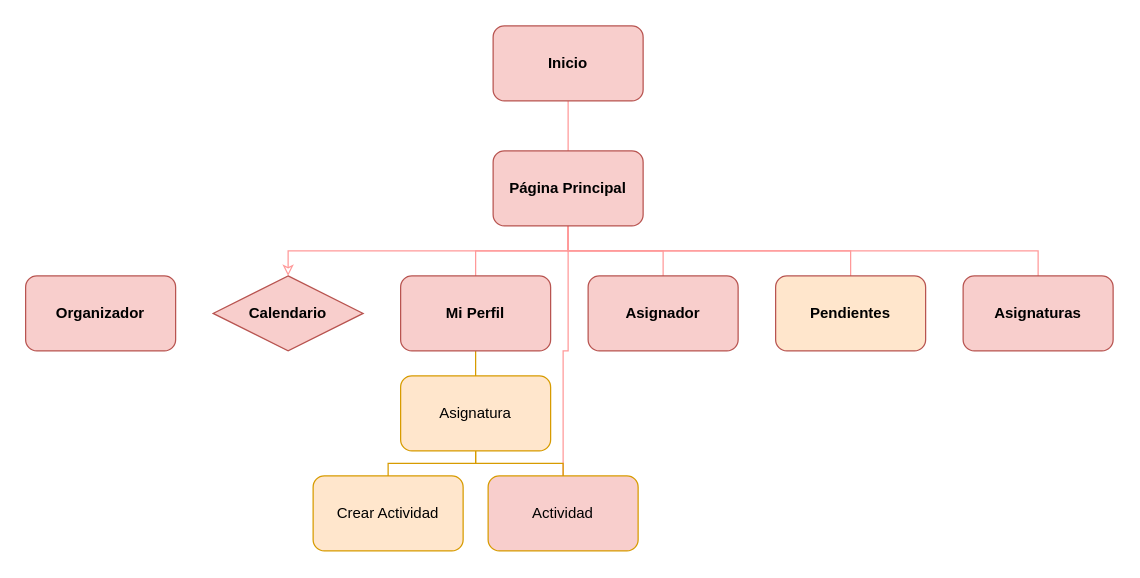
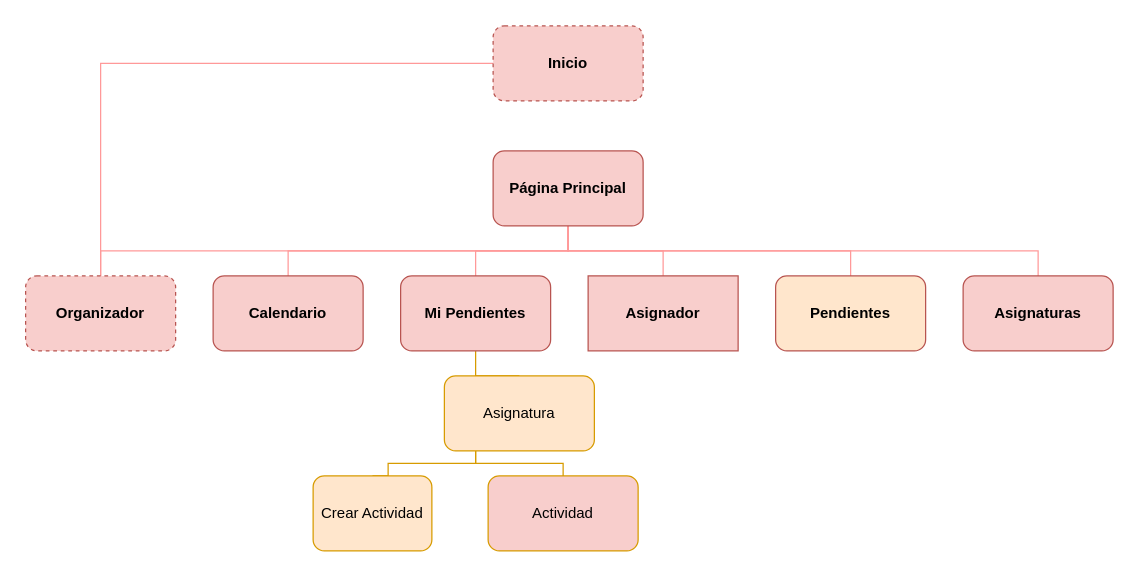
  <mxCell id="0" />
  <mxCell id="1" parent="0" />
- <mxCell id="2" style="edgeStyle=orthogonalEdgeStyle;rounded=0;orthogonalLoop=1;jettySize=auto;html=1;entryX=0.5;entryY=0;entryDx=0;entryDy=0;endArrow=none;endFill=0;strokeColor=#FF9999;" parent="1" source="3" target="10" edge="1"><mxGeometry relative="1" as="geometry" /></mxCell>
- <mxCell id="3" value="Inicio" style="rounded=1;whiteSpace=wrap;html=1;fillColor=#f8cecc;strokeColor=#b85450;fontStyle=1" parent="1" vertex="1"><mxGeometry x="394" y="20" width="120" height="60" as="geometry" /></mxCell>
- <mxCell id="4" style="edgeStyle=orthogonalEdgeStyle;rounded=0;orthogonalLoop=1;jettySize=auto;html=1;exitX=0.5;exitY=1;exitDx=0;exitDy=0;endArrow=none;endFill=0;strokeColor=#FF9999;" parent="1" source="10" target="21" edge="1"><mxGeometry relative="1" as="geometry" /></mxCell>
- <mxCell id="5" style="edgeStyle=orthogonalEdgeStyle;rounded=0;orthogonalLoop=1;jettySize=auto;html=1;entryX=0.5;entryY=0;entryDx=0;entryDy=0;exitX=0.5;exitY=1;exitDx=0;exitDy=0;endArrow=classic;endFill=0;strokeColor=#FF9999;" parent="1" source="10" target="12" edge="1"><mxGeometry relative="1" as="geometry" /></mxCell>
+ <mxCell id="2" style="edgeStyle=orthogonalEdgeStyle;rounded=0;orthogonalLoop=1;jettySize=auto;html=1;endArrow=none;endFill=0;strokeColor=#FF9999;" parent="1" source="3" target="11" edge="1"><mxGeometry relative="1" as="geometry" /></mxCell>
+ <mxCell id="3" value="Inicio" style="rounded=1;whiteSpace=wrap;html=1;fillColor=#f8cecc;strokeColor=#b85450;fontStyle=1;dashed=1;" parent="1" vertex="1"><mxGeometry x="394" y="20" width="120" height="60" as="geometry" /></mxCell>
+ <mxCell id="4" style="edgeStyle=orthogonalEdgeStyle;rounded=0;orthogonalLoop=1;jettySize=auto;html=1;exitX=0.5;exitY=1;exitDx=0;exitDy=0;endArrow=none;endFill=0;strokeColor=#FF9999;" parent="1" source="10" target="11" edge="1"><mxGeometry relative="1" as="geometry" /></mxCell>
+ <mxCell id="5" style="edgeStyle=orthogonalEdgeStyle;rounded=0;orthogonalLoop=1;jettySize=auto;html=1;entryX=0.5;entryY=0;entryDx=0;entryDy=0;exitX=0.5;exitY=1;exitDx=0;exitDy=0;endArrow=none;endFill=0;strokeColor=#FF9999;" parent="1" source="10" target="12" edge="1"><mxGeometry relative="1" as="geometry" /></mxCell>
  <mxCell id="6" style="edgeStyle=orthogonalEdgeStyle;rounded=0;orthogonalLoop=1;jettySize=auto;html=1;endArrow=none;endFill=0;strokeColor=#FF9999;" parent="1" source="10" target="14" edge="1"><mxGeometry relative="1" as="geometry" /></mxCell>
  <mxCell id="7" style="edgeStyle=orthogonalEdgeStyle;rounded=0;orthogonalLoop=1;jettySize=auto;html=1;entryX=0.5;entryY=0;entryDx=0;entryDy=0;endArrow=none;endFill=0;strokeColor=#FF9999;" parent="1" source="10" target="15" edge="1"><mxGeometry relative="1" as="geometry" /></mxCell>
  <mxCell id="8" style="edgeStyle=orthogonalEdgeStyle;rounded=0;orthogonalLoop=1;jettySize=auto;html=1;entryX=0.5;entryY=0;entryDx=0;entryDy=0;exitX=0.5;exitY=1;exitDx=0;exitDy=0;endArrow=none;endFill=0;strokeColor=#FF9999;" parent="1" source="10" target="16" edge="1"><mxGeometry relative="1" as="geometry" /></mxCell>
  <mxCell id="9" style="edgeStyle=orthogonalEdgeStyle;rounded=0;orthogonalLoop=1;jettySize=auto;html=1;entryX=0.5;entryY=0;entryDx=0;entryDy=0;exitX=0.5;exitY=1;exitDx=0;exitDy=0;endArrow=none;endFill=0;strokeColor=#FF9999;" parent="1" source="10" target="17" edge="1"><mxGeometry relative="1" as="geometry" /></mxCell>
  <mxCell id="10" value="Página Principal" style="rounded=1;whiteSpace=wrap;html=1;fillColor=#f8cecc;strokeColor=#b85450;fontStyle=1" parent="1" vertex="1"><mxGeometry x="394" y="120" width="120" height="60" as="geometry" /></mxCell>
- <mxCell id="11" value="Organizador" style="rounded=1;whiteSpace=wrap;html=1;fillColor=#f8cecc;strokeColor=#b85450;fontStyle=1" parent="1" vertex="1"><mxGeometry x="20" y="220" width="120" height="60" as="geometry" /></mxCell>
- <mxCell id="12" value="Calendario" style="rhombus;whiteSpace=wrap;html=1;fillColor=#f8cecc;strokeColor=#b85450;fontStyle=1;" parent="1" vertex="1"><mxGeometry x="170" y="220" width="120" height="60" as="geometry" /></mxCell>
+ <mxCell id="11" value="Organizador" style="rounded=1;whiteSpace=wrap;html=1;fillColor=#f8cecc;strokeColor=#b85450;fontStyle=1;dashed=1;" parent="1" vertex="1"><mxGeometry x="20" y="220" width="120" height="60" as="geometry" /></mxCell>
+ <mxCell id="12" value="Calendario" style="rounded=1;whiteSpace=wrap;html=1;fillColor=#f8cecc;strokeColor=#b85450;fontStyle=1" parent="1" vertex="1"><mxGeometry x="170" y="220" width="120" height="60" as="geometry" /></mxCell>
  <mxCell id="13" style="edgeStyle=orthogonalEdgeStyle;rounded=0;orthogonalLoop=1;jettySize=auto;html=1;endArrow=none;endFill=0;strokeColor=#D79B00;" parent="1" source="14" target="20" edge="1"><mxGeometry relative="1" as="geometry" /></mxCell>
- <mxCell id="14" value="Mi Perfil" style="rounded=1;whiteSpace=wrap;html=1;fillColor=#f8cecc;strokeColor=#b85450;fontStyle=1" parent="1" vertex="1"><mxGeometry x="320" y="220" width="120" height="60" as="geometry" /></mxCell>
- <mxCell id="15" value="Asignador" style="rounded=1;whiteSpace=wrap;html=1;fillColor=#f8cecc;strokeColor=#b85450;fontStyle=1" parent="1" vertex="1"><mxGeometry x="470" y="220" width="120" height="60" as="geometry" /></mxCell>
+ <mxCell id="14" value="Mi Pendientes" style="rounded=1;whiteSpace=wrap;html=1;fillColor=#f8cecc;strokeColor=#b85450;fontStyle=1" parent="1" vertex="1"><mxGeometry x="320" y="220" width="120" height="60" as="geometry" /></mxCell>
+ <mxCell id="15" value="Asignador" style="whiteSpace=wrap;html=1;fillColor=#f8cecc;strokeColor=#b85450;fontStyle=1;rounded=0;" parent="1" vertex="1"><mxGeometry x="470" y="220" width="120" height="60" as="geometry" /></mxCell>
  <mxCell id="16" value="Pendientes" style="rounded=1;whiteSpace=wrap;html=1;fillColor=#ffe6cc;strokeColor=#b85450;fontStyle=1;" parent="1" vertex="1"><mxGeometry x="620" y="220" width="120" height="60" as="geometry" /></mxCell>
  <mxCell id="17" value="Asignaturas" style="rounded=1;whiteSpace=wrap;html=1;fillColor=#f8cecc;strokeColor=#b85450;fontStyle=1" parent="1" vertex="1"><mxGeometry x="770" y="220" width="120" height="60" as="geometry" /></mxCell>
  <mxCell id="18" style="edgeStyle=orthogonalEdgeStyle;rounded=0;orthogonalLoop=1;jettySize=auto;html=1;entryX=0.5;entryY=0;entryDx=0;entryDy=0;endArrow=none;endFill=0;fillColor=#ffe6cc;strokeColor=#d79b00;" parent="1" source="20" target="22" edge="1"><mxGeometry relative="1" as="geometry"><Array as="points"><mxPoint x="380" y="370" /><mxPoint x="310" y="370" /></Array></mxGeometry></mxCell>
  <mxCell id="19" style="edgeStyle=orthogonalEdgeStyle;rounded=0;orthogonalLoop=1;jettySize=auto;html=1;entryX=0.5;entryY=0;entryDx=0;entryDy=0;endArrow=none;endFill=0;fillColor=#ffe6cc;strokeColor=#d79b00;" parent="1" source="20" target="21" edge="1"><mxGeometry relative="1" as="geometry"><Array as="points"><mxPoint x="380" y="370" /><mxPoint x="450" y="370" /></Array></mxGeometry></mxCell>
- <mxCell id="20" value="Asignatura" style="rounded=1;whiteSpace=wrap;html=1;fillColor=#ffe6cc;strokeColor=#D79B00;" parent="1" vertex="1"><mxGeometry x="320" y="300" width="120" height="60" as="geometry" /></mxCell>
+ <mxCell id="20" value="Asignatura" style="rounded=1;whiteSpace=wrap;html=1;fillColor=#ffe6cc;strokeColor=#D79B00;" parent="1" vertex="1"><mxGeometry x="355" y="300" width="120" height="60" as="geometry" /></mxCell>
  <mxCell id="21" value="Actividad" style="rounded=1;whiteSpace=wrap;html=1;fillColor=#f8cecc;strokeColor=#d79b00;" parent="1" vertex="1"><mxGeometry x="390" y="380" width="120" height="60" as="geometry" /></mxCell>
- <mxCell id="22" value="Crear Actividad" style="rounded=1;whiteSpace=wrap;html=1;fillColor=#ffe6cc;strokeColor=#d79b00;" parent="1" vertex="1"><mxGeometry x="250" y="380" width="120" height="60" as="geometry" /></mxCell>
+ <mxCell id="22" value="Crear Actividad" style="rounded=1;whiteSpace=wrap;html=1;fillColor=#ffe6cc;strokeColor=#d79b00;" parent="1" vertex="1"><mxGeometry x="250" y="380" width="95" height="60" as="geometry" /></mxCell>
